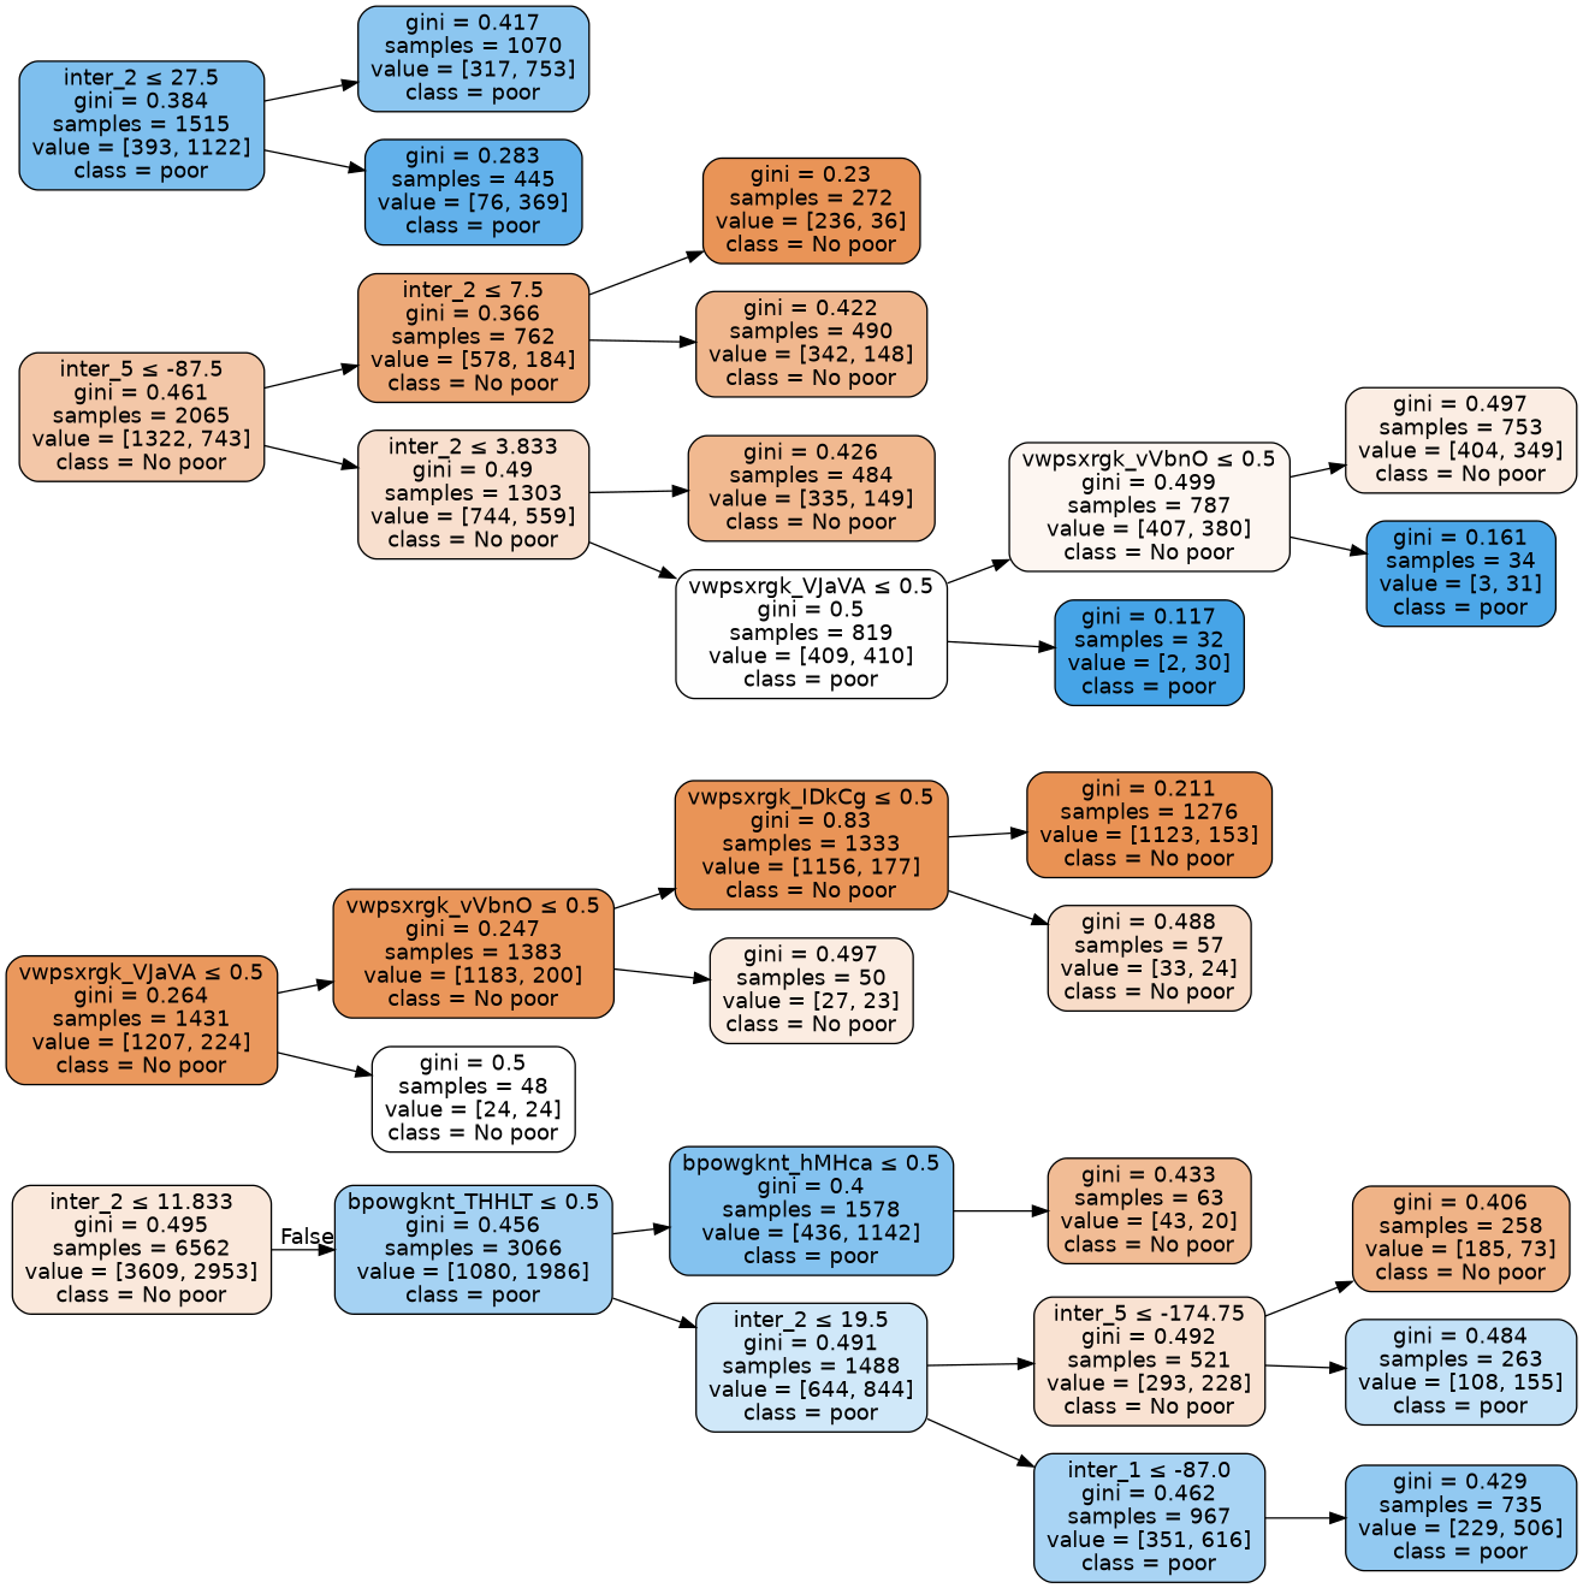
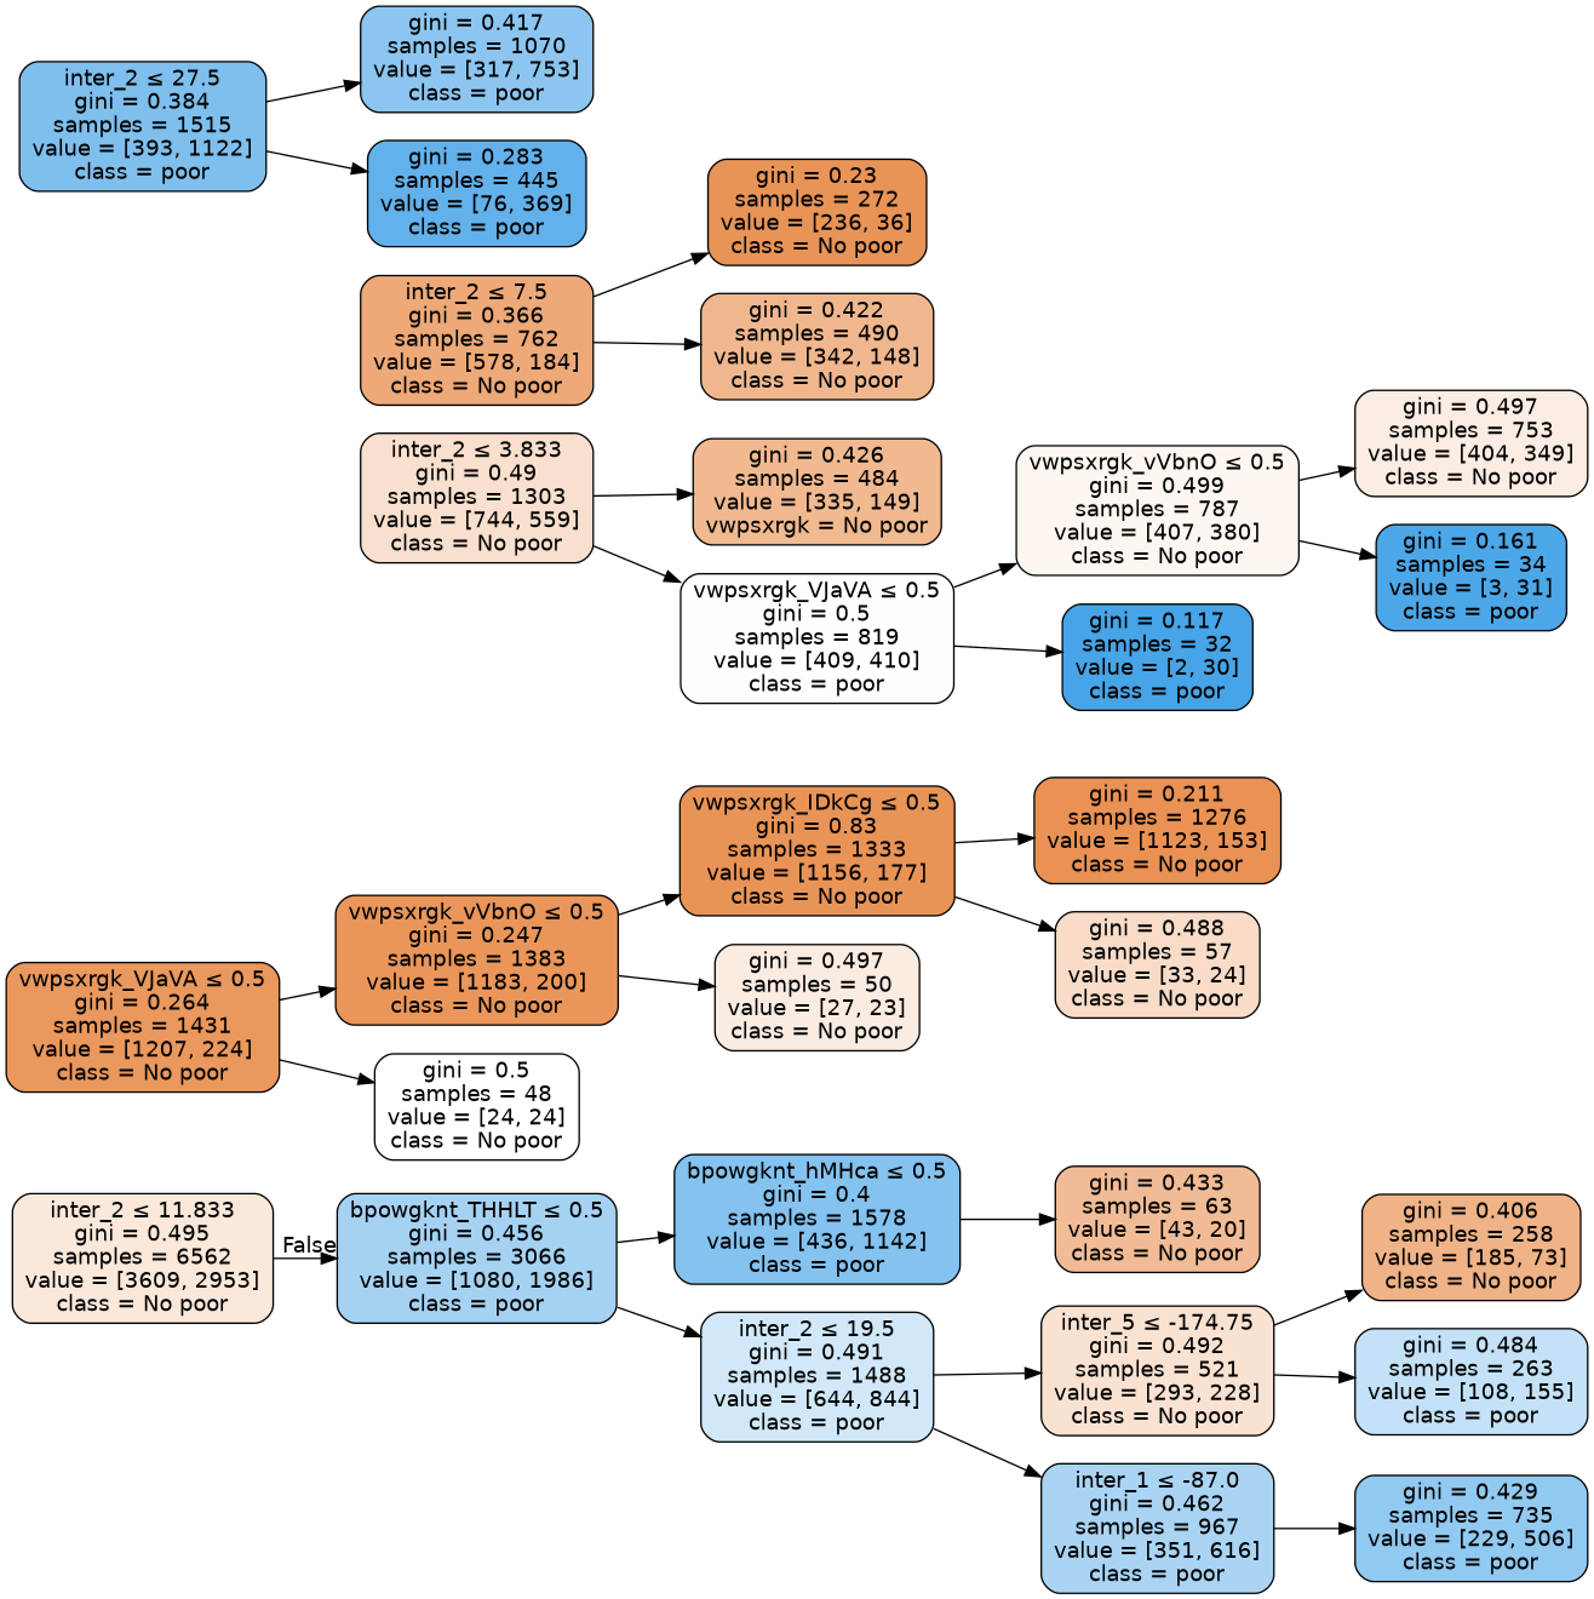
  digraph {
    rankdir=LR
    node [color=black fillcolor="#e58139d8" fontname=helvetica shape=box style="filled, rounded"]
    edge [fontname=helvetica]
    n1 [fillcolor="#e581392e" label=<inter_2 &le; 11.833<br/>gini = 0.495<br/>samples = 6562<br/>value = [3609, 2953]<br/>class = No poor>]
    n2 [fillcolor="#399de574" label=<bpowgknt_THHLT &le; 0.5<br/>gini = 0.456<br/>samples = 3066<br/>value = [1080, 1986]<br/>class = poor>]
    n3 [fillcolor="#399de59e" label=<bpowgknt_hMHca &le; 0.5<br/>gini = 0.4<br/>samples = 1578<br/>value = [436, 1142]<br/>class = poor>]
    n4 [fillcolor="#399de53c" label=<inter_2 &le; 19.5<br/>gini = 0.491<br/>samples = 1488<br/>value = [644, 844]<br/>class = poor>]
    n5 [fillcolor="#e58139d0" label=<vwpsxrgk_VJaVA &le; 0.5<br/>gini = 0.264<br/>samples = 1431<br/>value = [1207, 224]<br/>class = No poor>]
    n6 [fillcolor="#e58139d4" label=<vwpsxrgk_vVbnO &le; 0.5<br/>gini = 0.247<br/>samples = 1383<br/>value = [1183, 200]<br/>class = No poor>]
    n7 [fillcolor="#e5813900" label=<gini = 0.5<br/>samples = 48<br/>value = [24, 24]<br/>class = No poor>]
-   n8 [fillcolor="#e5813970" label=<inter_5 &le; -87.5<br/>gini = 0.461<br/>samples = 2065<br/>value = [1322, 743]<br/>class = No poor>]
    n9 [fillcolor="#e58139ae" label=<inter_2 &le; 7.5<br/>gini = 0.366<br/>samples = 762<br/>value = [578, 184]<br/>class = No poor>]
    n10 [fillcolor="#e581393f" label=<inter_2 &le; 3.833<br/>gini = 0.49<br/>samples = 1303<br/>value = [744, 559]<br/>class = No poor>]
    n11 [label=<vwpsxrgk_IDkCg &le; 0.5<br/>gini = 0.83<br/>samples = 1333<br/>value = [1156, 177]<br/>class = No poor>]
    n12 [fillcolor="#e5813926" label=<gini = 0.497<br/>samples = 50<br/>value = [27, 23]<br/>class = No poor>]
    n13 [fillcolor="#e58139dc" label=<gini = 0.211<br/>samples = 1276<br/>value = [1123, 153]<br/>class = No poor>]
    n14 [fillcolor="#e5813946" label=<gini = 0.488<br/>samples = 57<br/>value = [33, 24]<br/>class = No poor>]
    n15 [label=<gini = 0.23<br/>samples = 272<br/>value = [236, 36]<br/>class = No poor>]
    n16 [fillcolor="#e5813991" label=<gini = 0.422<br/>samples = 490<br/>value = [342, 148]<br/>class = No poor>]
-   n17 [fillcolor="#e581398e" label=<gini = 0.426<br/>samples = 484<br/>value = [335, 149]<br/>class = No poor>]
+   n17 [fillcolor="#e581398e" label=<gini = 0.426<br/>samples = 484<br/>value = [335, 149]<br/>vwpsxrgk = No poor>]
    n18 [fillcolor="#399de501" label=<vwpsxrgk_VJaVA &le; 0.5<br/>gini = 0.5<br/>samples = 819<br/>value = [409, 410]<br/>class = poor>]
    n19 [fillcolor="#e5813911" label=<vwpsxrgk_vVbnO &le; 0.5<br/>gini = 0.499<br/>samples = 787<br/>value = [407, 380]<br/>class = No poor>]
    n20 [fillcolor="#399de5ee" label=<gini = 0.117<br/>samples = 32<br/>value = [2, 30]<br/>class = poor>]
    n21 [fillcolor="#e5813923" label=<gini = 0.497<br/>samples = 753<br/>value = [404, 349]<br/>class = No poor>]
    n22 [fillcolor="#399de5e6" label=<gini = 0.161<br/>samples = 34<br/>value = [3, 31]<br/>class = poor>]
    n23 [fillcolor="#e5813988" label=<gini = 0.433<br/>samples = 63<br/>value = [43, 20]<br/>class = No poor>]
    n24 [fillcolor="#e5813939" label=<inter_5 &le; -174.75<br/>gini = 0.492<br/>samples = 521<br/>value = [293, 228]<br/>class = No poor>]
    n25 [fillcolor="#399de56e" label=<inter_1 &le; -87.0<br/>gini = 0.462<br/>samples = 967<br/>value = [351, 616]<br/>class = poor>]
    n26 [fillcolor="#399de5a6" label=<inter_2 &le; 27.5<br/>gini = 0.384<br/>samples = 1515<br/>value = [393, 1122]<br/>class = poor>]
    n27 [fillcolor="#399de594" label=<gini = 0.417<br/>samples = 1070<br/>value = [317, 753]<br/>class = poor>]
    n28 [fillcolor="#399de5ca" label=<gini = 0.283<br/>samples = 445<br/>value = [76, 369]<br/>class = poor>]
    n29 [fillcolor="#e581399a" label=<gini = 0.406<br/>samples = 258<br/>value = [185, 73]<br/>class = No poor>]
    n30 [fillcolor="#399de54d" label=<gini = 0.484<br/>samples = 263<br/>value = [108, 155]<br/>class = poor>]
    n31 [fillcolor="#399de58c" label=<gini = 0.429<br/>samples = 735<br/>value = [229, 506]<br/>class = poor>]
    n1 -> n2 [headlabel=False labelangle=-45 labeldistance=2.5]
    n2 -> n3
    n2 -> n4
    n3 -> n23
    n4 -> n24
    n4 -> n25
    n5 -> n6
    n5 -> n7
    n6 -> n11
    n6 -> n12
-   n8 -> n9
-   n8 -> n10
    n9 -> n15
    n9 -> n16
    n10 -> n17
    n10 -> n18
    n11 -> n13
    n11 -> n14
    n18 -> n19
    n18 -> n20
    n19 -> n21
    n19 -> n22
    n24 -> n29
    n24 -> n30
    n25 -> n31
    n26 -> n27
    n26 -> n28
  }
